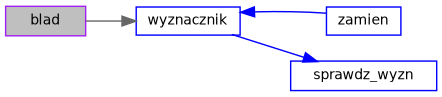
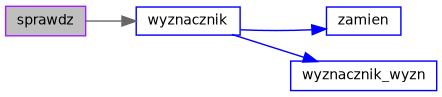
  digraph {
    rankdir=LR
    node [color=blue fillcolor=white fontname=Helvetica fontsize=10 shape=record style=filled]
    edge [color=blue fontname=Helvetica fontsize=10 labelfontname=Helvetica labelfontsize=10 style=solid]
-   n1 [color=purple fillcolor=grey75 fontcolor=black height=0.2 label=blad width=0.4]
+   n1 [color=purple fillcolor=grey75 fontcolor=black height=0.2 label=sprawdz width=0.4]
    n2 [height=0.2 label=wyznacznik width=0.4]
    n3 [height=0.2 label=zamien width=0.4]
-   n4 [height=0.2 label=sprawdz_wyzn width=0.4]
+   n4 [height=0.2 label=wyznacznik_wyzn width=0.4]
    n1 -> n2 [color=gray40]
-   n3 -> n2
+   n2 -> n3
    n2 -> n4
  }
